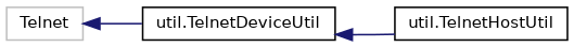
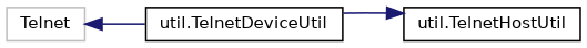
  digraph {
    rankdir=LR
    node [color=black fillcolor=white fontname=Helvetica fontsize=10 shape=record style=filled]
    edge [color=midnightblue dir=back fontname=Helvetica fontsize=10 labelfontname=Helvetica labelfontsize=10 style=solid]
    n1 [color=grey75 height=0.2 label=Telnet width=0.4]
    n2 [height=0.2 label="util.TelnetDeviceUtil" width=0.4]
    n3 [height=0.2 label="util.TelnetHostUtil" width=0.4]
    n1 -> n2
-   n2 -> n3
+   n3 -> n2
  }
